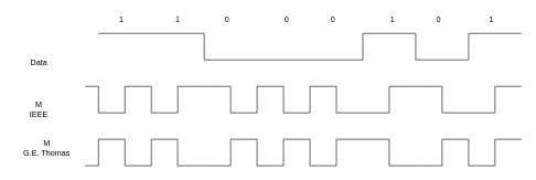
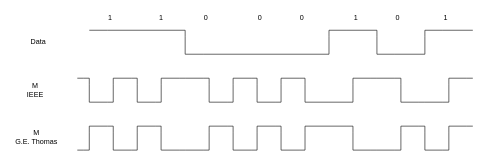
  <mxCell id="0" />
  <mxCell id="1" parent="0" />
  <mxCell id="2" value="" style="endArrow=none;html=1;rounded=0;" parent="1" edge="1"><mxGeometry width="50" height="50" relative="1" as="geometry"><mxPoint x="128" y="130" as="sourcePoint" /><mxPoint x="148" y="130" as="targetPoint" /><Array as="points"><mxPoint x="138" y="130" /></Array></mxGeometry></mxCell>
  <mxCell id="3" value="" style="endArrow=none;html=1;rounded=0;" parent="1" edge="1"><mxGeometry width="50" height="50" relative="1" as="geometry"><mxPoint x="148" y="130" as="sourcePoint" /><mxPoint x="148" y="170" as="targetPoint" /><Array as="points"><mxPoint x="148" y="140" /></Array></mxGeometry></mxCell>
  <mxCell id="4" value="" style="endArrow=none;html=1;rounded=0;" parent="1" edge="1"><mxGeometry width="50" height="50" relative="1" as="geometry"><mxPoint x="148" y="170" as="sourcePoint" /><mxPoint x="188" y="170" as="targetPoint" /><Array as="points"><mxPoint x="178" y="170" /></Array></mxGeometry></mxCell>
  <mxCell id="5" value="" style="endArrow=none;html=1;rounded=0;" parent="1" edge="1"><mxGeometry width="50" height="50" relative="1" as="geometry"><mxPoint x="188" y="130" as="sourcePoint" /><mxPoint x="188" y="170" as="targetPoint" /><Array as="points"><mxPoint x="188" y="140" /></Array></mxGeometry></mxCell>
  <mxCell id="6" value="" style="endArrow=none;html=1;rounded=0;" parent="1" edge="1"><mxGeometry width="50" height="50" relative="1" as="geometry"><mxPoint x="188" y="130" as="sourcePoint" /><mxPoint x="228" y="130" as="targetPoint" /><Array as="points"><mxPoint x="218" y="130" /></Array></mxGeometry></mxCell>
  <mxCell id="7" value="" style="endArrow=none;html=1;rounded=0;" parent="1" edge="1"><mxGeometry width="50" height="50" relative="1" as="geometry"><mxPoint x="228" y="130" as="sourcePoint" /><mxPoint x="228" y="170" as="targetPoint" /><Array as="points"><mxPoint x="228" y="140" /></Array></mxGeometry></mxCell>
  <mxCell id="8" value="" style="endArrow=none;html=1;rounded=0;" parent="1" edge="1"><mxGeometry width="50" height="50" relative="1" as="geometry"><mxPoint x="228" y="170" as="sourcePoint" /><mxPoint x="268" y="170" as="targetPoint" /><Array as="points"><mxPoint x="258" y="170" /></Array></mxGeometry></mxCell>
  <mxCell id="9" value="1" style="text;strokeColor=none;align=center;fillColor=none;html=1;verticalAlign=middle;whiteSpace=wrap;rounded=0;" parent="1" vertex="1"><mxGeometry x="158" y="20" width="50" height="20" as="geometry" /></mxCell>
  <mxCell id="10" value="" style="endArrow=none;html=1;rounded=0;" parent="1" edge="1"><mxGeometry width="50" height="50" relative="1" as="geometry"><mxPoint x="148" y="50" as="sourcePoint" /><mxPoint x="308" y="50" as="targetPoint" /><Array as="points"><mxPoint x="178" y="50" /></Array></mxGeometry></mxCell>
  <mxCell id="11" value="" style="endArrow=none;html=1;rounded=0;" parent="1" edge="1"><mxGeometry width="50" height="50" relative="1" as="geometry"><mxPoint x="268" y="130" as="sourcePoint" /><mxPoint x="268" y="170" as="targetPoint" /><Array as="points"><mxPoint x="268" y="140" /></Array></mxGeometry></mxCell>
  <mxCell id="12" value="" style="endArrow=none;html=1;rounded=0;" parent="1" edge="1"><mxGeometry width="50" height="50" relative="1" as="geometry"><mxPoint x="308" y="50" as="sourcePoint" /><mxPoint x="308" y="90" as="targetPoint" /><Array as="points"><mxPoint x="308" y="60" /></Array></mxGeometry></mxCell>
  <mxCell id="13" value="" style="endArrow=none;html=1;rounded=0;" parent="1" edge="1"><mxGeometry width="50" height="50" relative="1" as="geometry"><mxPoint x="308" y="90" as="sourcePoint" /><mxPoint x="548" y="90" as="targetPoint" /><Array as="points"><mxPoint x="338" y="90" /></Array></mxGeometry></mxCell>
  <mxCell id="14" value="1" style="text;strokeColor=none;align=center;fillColor=none;html=1;verticalAlign=middle;whiteSpace=wrap;rounded=0;" parent="1" vertex="1"><mxGeometry x="243" y="20" width="50" height="20" as="geometry" /></mxCell>
  <mxCell id="15" value="0" style="text;strokeColor=none;align=center;fillColor=none;html=1;verticalAlign=middle;whiteSpace=wrap;rounded=0;" parent="1" vertex="1"><mxGeometry x="318" y="20" width="50" height="20" as="geometry" /></mxCell>
  <mxCell id="16" value="0" style="text;strokeColor=none;align=center;fillColor=none;html=1;verticalAlign=middle;whiteSpace=wrap;rounded=0;" parent="1" vertex="1"><mxGeometry x="408" y="20" width="50" height="20" as="geometry" /></mxCell>
  <mxCell id="17" value="0" style="text;strokeColor=none;align=center;fillColor=none;html=1;verticalAlign=middle;whiteSpace=wrap;rounded=0;" parent="1" vertex="1"><mxGeometry x="478" y="20" width="50" height="20" as="geometry" /></mxCell>
  <mxCell id="18" value="" style="endArrow=none;html=1;rounded=0;" parent="1" edge="1"><mxGeometry width="50" height="50" relative="1" as="geometry"><mxPoint x="548" y="50" as="sourcePoint" /><mxPoint x="628" y="50" as="targetPoint" /><Array as="points"><mxPoint x="578" y="50" /></Array></mxGeometry></mxCell>
  <mxCell id="19" value="" style="endArrow=none;html=1;rounded=0;" parent="1" edge="1"><mxGeometry width="50" height="50" relative="1" as="geometry"><mxPoint x="628" y="90" as="sourcePoint" /><mxPoint x="708" y="90" as="targetPoint" /><Array as="points"><mxPoint x="658" y="90" /></Array></mxGeometry></mxCell>
  <mxCell id="20" value="" style="endArrow=none;html=1;rounded=0;" parent="1" edge="1"><mxGeometry width="50" height="50" relative="1" as="geometry"><mxPoint x="708" y="50" as="sourcePoint" /><mxPoint x="788" y="50" as="targetPoint" /><Array as="points"><mxPoint x="738" y="50" /></Array></mxGeometry></mxCell>
  <mxCell id="21" value="" style="endArrow=none;html=1;rounded=0;" parent="1" edge="1"><mxGeometry width="50" height="50" relative="1" as="geometry"><mxPoint x="548" y="50" as="sourcePoint" /><mxPoint x="548" y="90" as="targetPoint" /><Array as="points"><mxPoint x="548" y="60" /></Array></mxGeometry></mxCell>
  <mxCell id="22" value="" style="endArrow=none;html=1;rounded=0;" parent="1" edge="1"><mxGeometry width="50" height="50" relative="1" as="geometry"><mxPoint x="628" y="50" as="sourcePoint" /><mxPoint x="628" y="90" as="targetPoint" /><Array as="points"><mxPoint x="628" y="60" /></Array></mxGeometry></mxCell>
  <mxCell id="23" value="" style="endArrow=none;html=1;rounded=0;" parent="1" edge="1"><mxGeometry width="50" height="50" relative="1" as="geometry"><mxPoint x="708" y="50" as="sourcePoint" /><mxPoint x="708" y="90" as="targetPoint" /><Array as="points"><mxPoint x="708" y="60" /></Array></mxGeometry></mxCell>
  <mxCell id="24" value="" style="endArrow=none;html=1;rounded=0;" parent="1" edge="1"><mxGeometry width="50" height="50" relative="1" as="geometry"><mxPoint x="268" y="130" as="sourcePoint" /><mxPoint x="308" y="130" as="targetPoint" /><Array as="points"><mxPoint x="298" y="130" /></Array></mxGeometry></mxCell>
  <mxCell id="25" value="" style="endArrow=none;html=1;rounded=0;" parent="1" edge="1"><mxGeometry width="50" height="50" relative="1" as="geometry"><mxPoint x="308" y="130" as="sourcePoint" /><mxPoint x="348" y="130" as="targetPoint" /><Array as="points"><mxPoint x="338" y="130" /></Array></mxGeometry></mxCell>
  <mxCell id="26" value="" style="endArrow=none;html=1;rounded=0;" parent="1" edge="1"><mxGeometry width="50" height="50" relative="1" as="geometry"><mxPoint x="348" y="170" as="sourcePoint" /><mxPoint x="388" y="170" as="targetPoint" /><Array as="points"><mxPoint x="378" y="170" /></Array></mxGeometry></mxCell>
  <mxCell id="27" value="" style="endArrow=none;html=1;rounded=0;" parent="1" edge="1"><mxGeometry width="50" height="50" relative="1" as="geometry"><mxPoint x="348" y="130" as="sourcePoint" /><mxPoint x="348" y="170" as="targetPoint" /><Array as="points"><mxPoint x="348" y="140" /></Array></mxGeometry></mxCell>
  <mxCell id="28" value="" style="endArrow=none;html=1;rounded=0;" parent="1" edge="1"><mxGeometry width="50" height="50" relative="1" as="geometry"><mxPoint x="388" y="130" as="sourcePoint" /><mxPoint x="388" y="170" as="targetPoint" /><Array as="points"><mxPoint x="388" y="140" /></Array></mxGeometry></mxCell>
  <mxCell id="29" value="" style="endArrow=none;html=1;rounded=0;" parent="1" edge="1"><mxGeometry width="50" height="50" relative="1" as="geometry"><mxPoint x="388" y="130" as="sourcePoint" /><mxPoint x="428" y="130" as="targetPoint" /><Array as="points"><mxPoint x="418" y="130" /></Array></mxGeometry></mxCell>
  <mxCell id="30" value="" style="endArrow=none;html=1;rounded=0;" parent="1" edge="1"><mxGeometry width="50" height="50" relative="1" as="geometry"><mxPoint x="428" y="130" as="sourcePoint" /><mxPoint x="428" y="170" as="targetPoint" /><Array as="points"><mxPoint x="428" y="140" /></Array></mxGeometry></mxCell>
  <mxCell id="31" value="" style="endArrow=none;html=1;rounded=0;" parent="1" edge="1"><mxGeometry width="50" height="50" relative="1" as="geometry"><mxPoint x="428" y="170" as="sourcePoint" /><mxPoint x="468" y="170" as="targetPoint" /><Array as="points"><mxPoint x="458" y="170" /></Array></mxGeometry></mxCell>
  <mxCell id="32" value="" style="endArrow=none;html=1;rounded=0;" parent="1" edge="1"><mxGeometry width="50" height="50" relative="1" as="geometry"><mxPoint x="468" y="130" as="sourcePoint" /><mxPoint x="468" y="170" as="targetPoint" /><Array as="points"><mxPoint x="468" y="140" /></Array></mxGeometry></mxCell>
  <mxCell id="33" value="" style="endArrow=none;html=1;rounded=0;" parent="1" edge="1"><mxGeometry width="50" height="50" relative="1" as="geometry"><mxPoint x="468" y="130" as="sourcePoint" /><mxPoint x="508" y="130" as="targetPoint" /><Array as="points"><mxPoint x="498" y="130" /></Array></mxGeometry></mxCell>
  <mxCell id="34" value="" style="endArrow=none;html=1;rounded=0;" parent="1" edge="1"><mxGeometry width="50" height="50" relative="1" as="geometry"><mxPoint x="508" y="130" as="sourcePoint" /><mxPoint x="508" y="170" as="targetPoint" /><Array as="points"><mxPoint x="508" y="140" /></Array></mxGeometry></mxCell>
  <mxCell id="35" value="" style="endArrow=none;html=1;rounded=0;" parent="1" edge="1"><mxGeometry width="50" height="50" relative="1" as="geometry"><mxPoint x="588" y="130" as="sourcePoint" /><mxPoint x="588" y="170" as="targetPoint" /><Array as="points"><mxPoint x="588" y="140" /></Array></mxGeometry></mxCell>
  <mxCell id="36" value="1" style="text;strokeColor=none;align=center;fillColor=none;html=1;verticalAlign=middle;whiteSpace=wrap;rounded=0;" parent="1" vertex="1"><mxGeometry x="568" y="20" width="50" height="20" as="geometry" /></mxCell>
  <mxCell id="37" value="0" style="text;strokeColor=none;align=center;fillColor=none;html=1;verticalAlign=middle;whiteSpace=wrap;rounded=0;" parent="1" vertex="1"><mxGeometry x="638" y="20" width="50" height="20" as="geometry" /></mxCell>
  <mxCell id="38" value="1" style="text;strokeColor=none;align=center;fillColor=none;html=1;verticalAlign=middle;whiteSpace=wrap;rounded=0;" parent="1" vertex="1"><mxGeometry x="718" y="20" width="50" height="20" as="geometry" /></mxCell>
  <mxCell id="39" value="" style="endArrow=none;html=1;rounded=0;" parent="1" edge="1"><mxGeometry width="50" height="50" relative="1" as="geometry"><mxPoint x="508" y="170" as="sourcePoint" /><mxPoint x="548" y="170" as="targetPoint" /><Array as="points"><mxPoint x="538" y="170" /></Array></mxGeometry></mxCell>
  <mxCell id="40" value="" style="endArrow=none;html=1;rounded=0;" parent="1" edge="1"><mxGeometry width="50" height="50" relative="1" as="geometry"><mxPoint x="548" y="170" as="sourcePoint" /><mxPoint x="588" y="170" as="targetPoint" /><Array as="points"><mxPoint x="578" y="170" /></Array></mxGeometry></mxCell>
  <mxCell id="41" value="" style="endArrow=none;html=1;rounded=0;" parent="1" edge="1"><mxGeometry width="50" height="50" relative="1" as="geometry"><mxPoint x="588" y="130" as="sourcePoint" /><mxPoint x="628" y="130" as="targetPoint" /><Array as="points"><mxPoint x="618" y="130" /></Array></mxGeometry></mxCell>
  <mxCell id="42" value="" style="endArrow=none;html=1;rounded=0;" parent="1" edge="1"><mxGeometry width="50" height="50" relative="1" as="geometry"><mxPoint x="628" y="130" as="sourcePoint" /><mxPoint x="668" y="130" as="targetPoint" /><Array as="points"><mxPoint x="658" y="130" /></Array></mxGeometry></mxCell>
  <mxCell id="43" value="" style="endArrow=none;html=1;rounded=0;" parent="1" edge="1"><mxGeometry width="50" height="50" relative="1" as="geometry"><mxPoint x="668" y="130" as="sourcePoint" /><mxPoint x="668" y="170" as="targetPoint" /><Array as="points"><mxPoint x="668" y="140" /></Array></mxGeometry></mxCell>
  <mxCell id="44" value="" style="endArrow=none;html=1;rounded=0;" parent="1" edge="1"><mxGeometry width="50" height="50" relative="1" as="geometry"><mxPoint x="668" y="170" as="sourcePoint" /><mxPoint x="708" y="170" as="targetPoint" /><Array as="points"><mxPoint x="698" y="170" /></Array></mxGeometry></mxCell>
  <mxCell id="45" value="" style="endArrow=none;html=1;rounded=0;" parent="1" edge="1"><mxGeometry width="50" height="50" relative="1" as="geometry"><mxPoint x="708" y="170" as="sourcePoint" /><mxPoint x="748" y="170" as="targetPoint" /><Array as="points"><mxPoint x="738" y="170" /></Array></mxGeometry></mxCell>
  <mxCell id="46" value="" style="endArrow=none;html=1;rounded=0;" parent="1" edge="1"><mxGeometry width="50" height="50" relative="1" as="geometry"><mxPoint x="748" y="130" as="sourcePoint" /><mxPoint x="748" y="170" as="targetPoint" /><Array as="points"><mxPoint x="748" y="140" /></Array></mxGeometry></mxCell>
  <mxCell id="47" value="" style="endArrow=none;html=1;rounded=0;" parent="1" edge="1"><mxGeometry width="50" height="50" relative="1" as="geometry"><mxPoint x="748" y="130" as="sourcePoint" /><mxPoint x="788" y="130" as="targetPoint" /><Array as="points"><mxPoint x="778" y="130" /></Array></mxGeometry></mxCell>
- <mxCell id="48" value="M &lt;br&gt;IEEE" style="text;strokeColor=none;align=center;fillColor=none;html=1;verticalAlign=middle;whiteSpace=wrap;rounded=0;" parent="1" vertex="1"><mxGeometry x="28" y="155" width="60" height="20" as="geometry" /></mxCell>
+ <mxCell id="48" value="M &lt;br&gt;IEEE" style="text;strokeColor=none;align=center;fillColor=none;html=1;verticalAlign=middle;whiteSpace=wrap;rounded=0;" parent="1" vertex="1"><mxGeometry x="28" y="140" width="60" height="20" as="geometry" /></mxCell>
  <mxCell id="49" value="" style="endArrow=none;html=1;rounded=0;" parent="1" edge="1"><mxGeometry width="50" height="50" relative="1" as="geometry"><mxPoint x="128" y="250" as="sourcePoint" /><mxPoint x="148" y="250" as="targetPoint" /><Array as="points"><mxPoint x="138" y="250" /></Array></mxGeometry></mxCell>
  <mxCell id="50" value="" style="endArrow=none;html=1;rounded=0;" parent="1" edge="1"><mxGeometry width="50" height="50" relative="1" as="geometry"><mxPoint x="148" y="210" as="sourcePoint" /><mxPoint x="148" y="250" as="targetPoint" /><Array as="points"><mxPoint x="148" y="220" /></Array></mxGeometry></mxCell>
  <mxCell id="51" value="" style="endArrow=none;html=1;rounded=0;" parent="1" edge="1"><mxGeometry width="50" height="50" relative="1" as="geometry"><mxPoint x="148" y="210" as="sourcePoint" /><mxPoint x="188" y="210" as="targetPoint" /><Array as="points"><mxPoint x="178" y="210" /></Array></mxGeometry></mxCell>
  <mxCell id="52" value="" style="endArrow=none;html=1;rounded=0;" parent="1" edge="1"><mxGeometry width="50" height="50" relative="1" as="geometry"><mxPoint x="188" y="210" as="sourcePoint" /><mxPoint x="188" y="250" as="targetPoint" /><Array as="points"><mxPoint x="188" y="220" /></Array></mxGeometry></mxCell>
  <mxCell id="53" value="" style="endArrow=none;html=1;rounded=0;" parent="1" edge="1"><mxGeometry width="50" height="50" relative="1" as="geometry"><mxPoint x="188" y="250" as="sourcePoint" /><mxPoint x="228" y="250" as="targetPoint" /><Array as="points"><mxPoint x="218" y="250" /></Array></mxGeometry></mxCell>
  <mxCell id="54" value="" style="endArrow=none;html=1;rounded=0;" parent="1" edge="1"><mxGeometry width="50" height="50" relative="1" as="geometry"><mxPoint x="228" y="210" as="sourcePoint" /><mxPoint x="228" y="250" as="targetPoint" /><Array as="points"><mxPoint x="228" y="220" /></Array></mxGeometry></mxCell>
  <mxCell id="55" value="" style="endArrow=none;html=1;rounded=0;" parent="1" edge="1"><mxGeometry width="50" height="50" relative="1" as="geometry"><mxPoint x="228" y="210" as="sourcePoint" /><mxPoint x="268" y="210" as="targetPoint" /><Array as="points"><mxPoint x="258" y="210" /></Array></mxGeometry></mxCell>
  <mxCell id="56" value="" style="endArrow=none;html=1;rounded=0;" parent="1" edge="1"><mxGeometry width="50" height="50" relative="1" as="geometry"><mxPoint x="267.8" y="210" as="sourcePoint" /><mxPoint x="267.8" y="250" as="targetPoint" /><Array as="points"><mxPoint x="267.8" y="220" /></Array></mxGeometry></mxCell>
  <mxCell id="57" value="" style="endArrow=none;html=1;rounded=0;" parent="1" edge="1"><mxGeometry width="50" height="50" relative="1" as="geometry"><mxPoint x="268" y="250" as="sourcePoint" /><mxPoint x="308" y="250" as="targetPoint" /><Array as="points"><mxPoint x="298" y="250" /></Array></mxGeometry></mxCell>
  <mxCell id="58" value="" style="endArrow=none;html=1;rounded=0;" parent="1" edge="1"><mxGeometry width="50" height="50" relative="1" as="geometry"><mxPoint x="308" y="250" as="sourcePoint" /><mxPoint x="348" y="250" as="targetPoint" /><Array as="points"><mxPoint x="338" y="250" /></Array></mxGeometry></mxCell>
  <mxCell id="59" value="" style="endArrow=none;html=1;rounded=0;" parent="1" edge="1"><mxGeometry width="50" height="50" relative="1" as="geometry"><mxPoint x="348" y="210" as="sourcePoint" /><mxPoint x="348" y="250" as="targetPoint" /><Array as="points"><mxPoint x="348" y="220" /></Array></mxGeometry></mxCell>
  <mxCell id="60" value="" style="endArrow=none;html=1;rounded=0;" parent="1" edge="1"><mxGeometry width="50" height="50" relative="1" as="geometry"><mxPoint x="348" y="210" as="sourcePoint" /><mxPoint x="388" y="210" as="targetPoint" /><Array as="points"><mxPoint x="378" y="210" /></Array></mxGeometry></mxCell>
  <mxCell id="61" value="" style="endArrow=none;html=1;rounded=0;" parent="1" edge="1"><mxGeometry width="50" height="50" relative="1" as="geometry"><mxPoint x="388" y="210" as="sourcePoint" /><mxPoint x="388" y="250" as="targetPoint" /><Array as="points"><mxPoint x="388" y="220" /></Array></mxGeometry></mxCell>
  <mxCell id="62" value="" style="endArrow=none;html=1;rounded=0;" parent="1" edge="1"><mxGeometry width="50" height="50" relative="1" as="geometry"><mxPoint x="388" y="250" as="sourcePoint" /><mxPoint x="428" y="250" as="targetPoint" /><Array as="points"><mxPoint x="418" y="250" /></Array></mxGeometry></mxCell>
  <mxCell id="63" value="" style="endArrow=none;html=1;rounded=0;" parent="1" edge="1"><mxGeometry width="50" height="50" relative="1" as="geometry"><mxPoint x="428" y="210" as="sourcePoint" /><mxPoint x="428" y="250" as="targetPoint" /><Array as="points"><mxPoint x="428" y="220" /></Array></mxGeometry></mxCell>
  <mxCell id="64" value="" style="endArrow=none;html=1;rounded=0;" parent="1" edge="1"><mxGeometry width="50" height="50" relative="1" as="geometry"><mxPoint x="428" y="210" as="sourcePoint" /><mxPoint x="468" y="210" as="targetPoint" /><Array as="points"><mxPoint x="458" y="210" /></Array></mxGeometry></mxCell>
  <mxCell id="65" value="" style="endArrow=none;html=1;rounded=0;" parent="1" edge="1"><mxGeometry width="50" height="50" relative="1" as="geometry"><mxPoint x="468" y="250" as="sourcePoint" /><mxPoint x="508" y="250" as="targetPoint" /><Array as="points"><mxPoint x="498" y="250" /></Array></mxGeometry></mxCell>
  <mxCell id="66" value="" style="endArrow=none;html=1;rounded=0;" parent="1" edge="1"><mxGeometry width="50" height="50" relative="1" as="geometry"><mxPoint x="468" y="210" as="sourcePoint" /><mxPoint x="468" y="250" as="targetPoint" /><Array as="points"><mxPoint x="468" y="220" /></Array></mxGeometry></mxCell>
  <mxCell id="67" value="" style="endArrow=none;html=1;rounded=0;" parent="1" edge="1"><mxGeometry width="50" height="50" relative="1" as="geometry"><mxPoint x="508" y="210" as="sourcePoint" /><mxPoint x="508" y="250" as="targetPoint" /><Array as="points"><mxPoint x="508" y="220" /></Array></mxGeometry></mxCell>
  <mxCell id="68" value="" style="endArrow=none;html=1;rounded=0;" parent="1" edge="1"><mxGeometry width="50" height="50" relative="1" as="geometry"><mxPoint x="508" y="210" as="sourcePoint" /><mxPoint x="548" y="210" as="targetPoint" /><Array as="points"><mxPoint x="538" y="210" /></Array></mxGeometry></mxCell>
  <mxCell id="69" value="" style="endArrow=none;html=1;rounded=0;" parent="1" edge="1"><mxGeometry width="50" height="50" relative="1" as="geometry"><mxPoint x="548" y="210" as="sourcePoint" /><mxPoint x="588" y="210" as="targetPoint" /><Array as="points"><mxPoint x="578" y="210" /></Array></mxGeometry></mxCell>
  <mxCell id="70" value="" style="endArrow=none;html=1;rounded=0;" parent="1" edge="1"><mxGeometry width="50" height="50" relative="1" as="geometry"><mxPoint x="588" y="210" as="sourcePoint" /><mxPoint x="588" y="250" as="targetPoint" /><Array as="points"><mxPoint x="588" y="220" /></Array></mxGeometry></mxCell>
  <mxCell id="71" value="" style="endArrow=none;html=1;rounded=0;" parent="1" edge="1"><mxGeometry width="50" height="50" relative="1" as="geometry"><mxPoint x="588" y="250" as="sourcePoint" /><mxPoint x="628" y="250" as="targetPoint" /><Array as="points"><mxPoint x="618" y="250" /></Array></mxGeometry></mxCell>
  <mxCell id="72" value="" style="endArrow=none;html=1;rounded=0;" parent="1" edge="1"><mxGeometry width="50" height="50" relative="1" as="geometry"><mxPoint x="628" y="250" as="sourcePoint" /><mxPoint x="668" y="250" as="targetPoint" /><Array as="points"><mxPoint x="658" y="250" /></Array></mxGeometry></mxCell>
  <mxCell id="73" value="" style="endArrow=none;html=1;rounded=0;" parent="1" edge="1"><mxGeometry width="50" height="50" relative="1" as="geometry"><mxPoint x="668" y="210" as="sourcePoint" /><mxPoint x="668" y="250" as="targetPoint" /><Array as="points"><mxPoint x="668" y="220" /></Array></mxGeometry></mxCell>
  <mxCell id="74" value="" style="endArrow=none;html=1;rounded=0;" parent="1" edge="1"><mxGeometry width="50" height="50" relative="1" as="geometry"><mxPoint x="668" y="210" as="sourcePoint" /><mxPoint x="708" y="210" as="targetPoint" /><Array as="points"><mxPoint x="698" y="210" /></Array></mxGeometry></mxCell>
  <mxCell id="75" value="" style="endArrow=none;html=1;rounded=0;" parent="1" edge="1"><mxGeometry width="50" height="50" relative="1" as="geometry"><mxPoint x="708" y="210" as="sourcePoint" /><mxPoint x="708" y="250" as="targetPoint" /><Array as="points"><mxPoint x="708" y="220" /></Array></mxGeometry></mxCell>
  <mxCell id="76" value="" style="endArrow=none;html=1;rounded=0;" parent="1" edge="1"><mxGeometry width="50" height="50" relative="1" as="geometry"><mxPoint x="708" y="250" as="sourcePoint" /><mxPoint x="748" y="250" as="targetPoint" /><Array as="points"><mxPoint x="738" y="250" /></Array></mxGeometry></mxCell>
  <mxCell id="77" value="" style="endArrow=none;html=1;rounded=0;" parent="1" edge="1"><mxGeometry width="50" height="50" relative="1" as="geometry"><mxPoint x="748" y="210" as="sourcePoint" /><mxPoint x="748" y="250" as="targetPoint" /><Array as="points"><mxPoint x="748" y="220" /></Array></mxGeometry></mxCell>
  <mxCell id="78" value="" style="endArrow=none;html=1;rounded=0;" parent="1" edge="1"><mxGeometry width="50" height="50" relative="1" as="geometry"><mxPoint x="748" y="210" as="sourcePoint" /><mxPoint x="788" y="210" as="targetPoint" /><Array as="points"><mxPoint x="778" y="210" /></Array></mxGeometry></mxCell>
- <mxCell id="79" value="Data" style="text;strokeColor=none;align=center;fillColor=none;html=1;verticalAlign=middle;whiteSpace=wrap;rounded=0;" parent="1" vertex="1"><mxGeometry x="33" y="85" width="50" height="20" as="geometry" /></mxCell>
- <mxCell id="80" value="M &lt;br&gt;G.E. Thomas" style="text;strokeColor=none;align=center;fillColor=none;html=1;verticalAlign=middle;whiteSpace=wrap;rounded=0;" parent="1" vertex="1"><mxGeometry x="30" y="214" width="80" height="20" as="geometry" /></mxCell>
+ <mxCell id="79" value="Data" style="text;strokeColor=none;align=center;fillColor=none;html=1;verticalAlign=middle;whiteSpace=wrap;rounded=0;" parent="1" vertex="1"><mxGeometry x="38" y="60" width="50" height="20" as="geometry" /></mxCell>
+ <mxCell id="80" value="M &lt;br&gt;G.E. Thomas" style="text;strokeColor=none;align=center;fillColor=none;html=1;verticalAlign=middle;whiteSpace=wrap;rounded=0;" parent="1" vertex="1"><mxGeometry x="20" y="219" width="80" height="20" as="geometry" /></mxCell>
